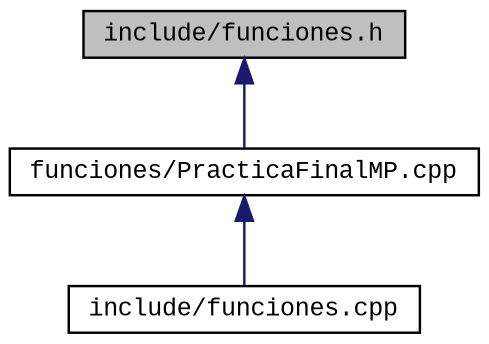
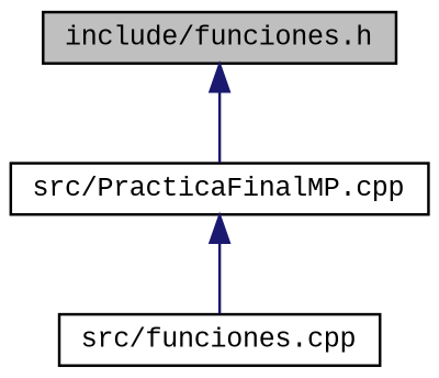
  digraph {
    fontname="Liberation Mono"
    node [color=black fillcolor=white fontname="Liberation Mono" fontsize=10 shape=record style=filled]
    edge [color=midnightblue dir=back fontname="Liberation Mono" fontsize=10 labelfontname=Helvetica labelfontsize=10 style=solid]
    n1 [fillcolor=grey75 fontcolor=black height=0.2 label="include/funciones.h" width=0.4]
-   n2 [height=0.2 label="funciones/PracticaFinalMP.cpp" width=0.4]
-   n3 [height=0.2 label="include/funciones.cpp" width=0.4]
+   n2 [height=0.2 label="src/PracticaFinalMP.cpp" width=0.4]
+   n3 [height=0.2 label="src/funciones.cpp" width=0.4]
    n1 -> n2
    n2 -> n3
  }
